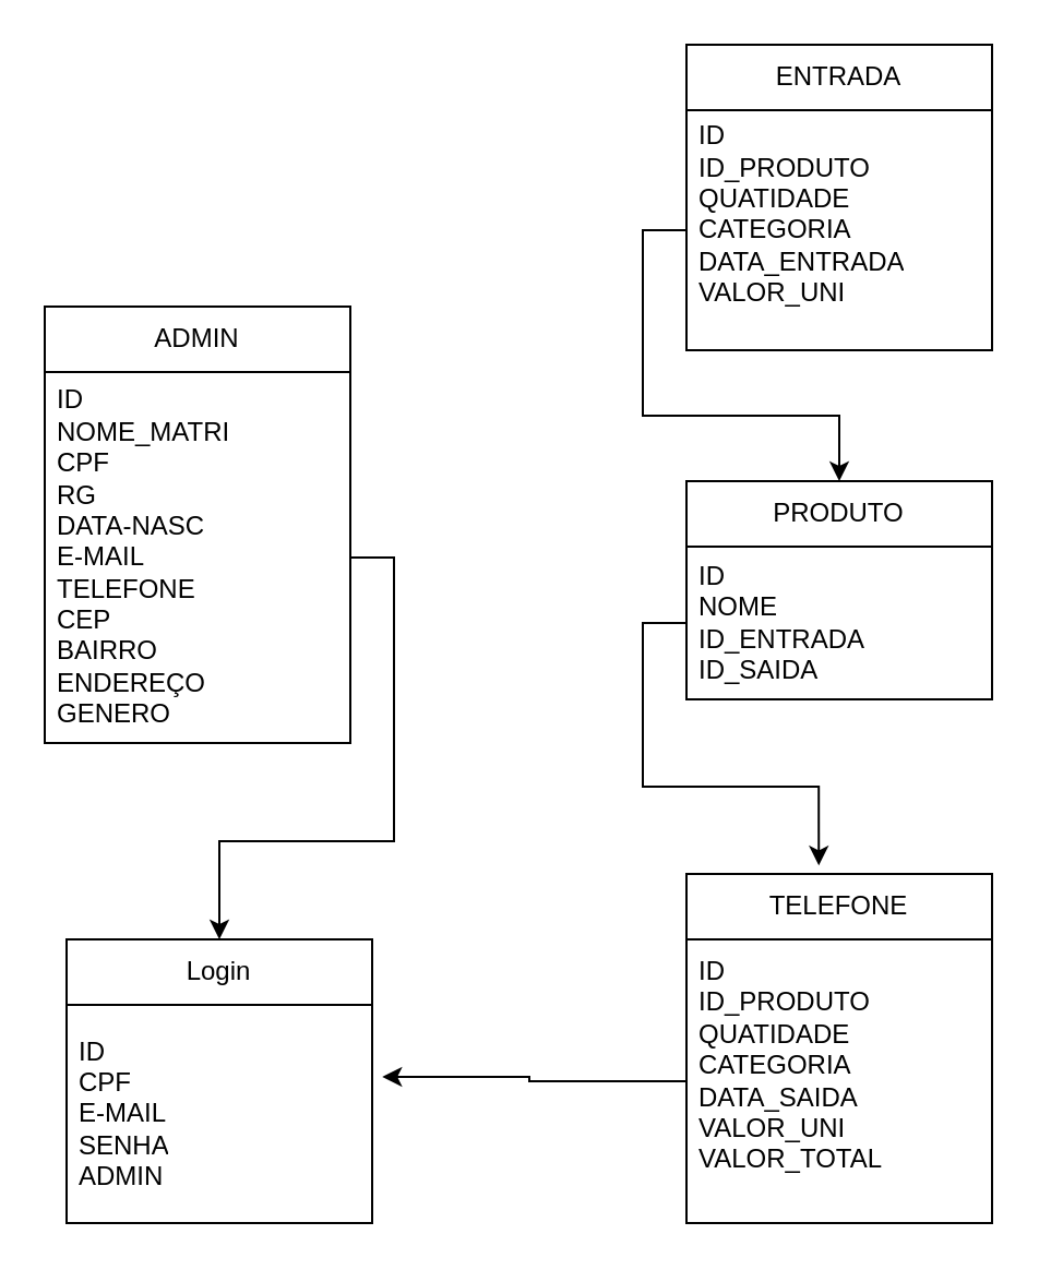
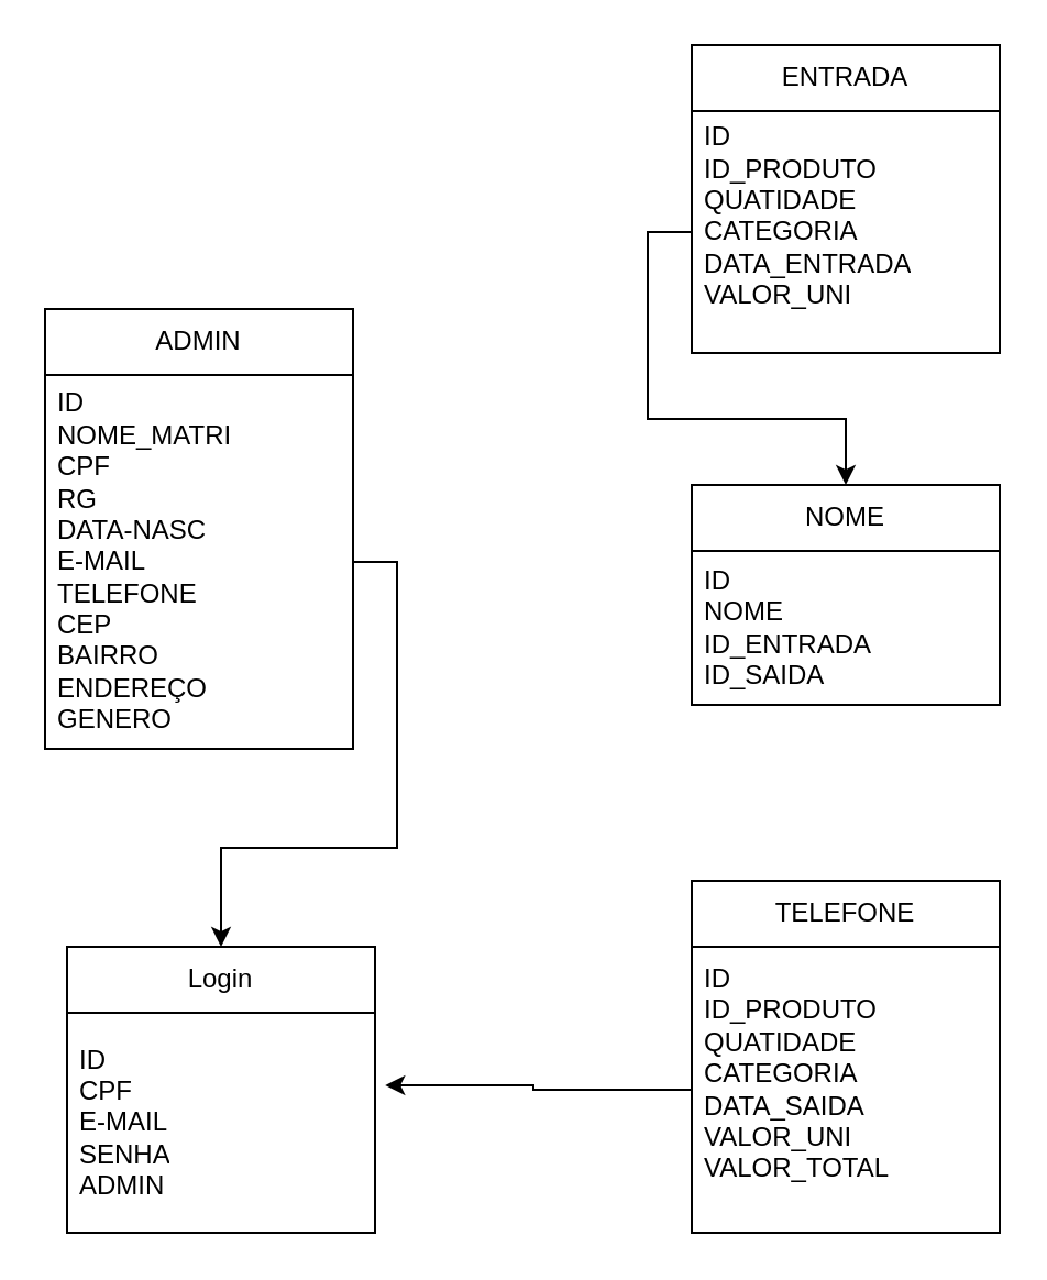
  <mxCell id="0" />
  <mxCell id="1" parent="0" />
  <mxCell id="2" value="Login" style="swimlane;fontStyle=0;childLayout=stackLayout;horizontal=1;startSize=30;horizontalStack=0;resizeParent=1;resizeParentMax=0;resizeLast=0;collapsible=1;marginBottom=0;whiteSpace=wrap;html=1;" vertex="1" parent="1"><mxGeometry x="30" y="430" width="140" height="130" as="geometry" /></mxCell>
  <mxCell id="3" value="ID&lt;div&gt;CPF&lt;/div&gt;&lt;div&gt;E-MAIL&lt;/div&gt;&lt;div&gt;SENHA&lt;/div&gt;&lt;div&gt;ADMIN&lt;/div&gt;" style="text;strokeColor=none;fillColor=none;align=left;verticalAlign=middle;spacingLeft=4;spacingRight=4;overflow=hidden;points=[[0,0.5],[1,0.5]];portConstraint=eastwest;rotatable=0;whiteSpace=wrap;html=1;" vertex="1" parent="2"><mxGeometry y="30" width="140" height="100" as="geometry" /></mxCell>
  <mxCell id="4" value="ADMIN" style="swimlane;fontStyle=0;childLayout=stackLayout;horizontal=1;startSize=30;horizontalStack=0;resizeParent=1;resizeParentMax=0;resizeLast=0;collapsible=1;marginBottom=0;whiteSpace=wrap;html=1;" vertex="1" parent="1"><mxGeometry x="20" y="140" width="140" height="200" as="geometry" /></mxCell>
  <mxCell id="5" value="ID&lt;div&gt;NOME_MATRI&lt;/div&gt;&lt;div&gt;CPF&lt;/div&gt;&lt;div&gt;RG&lt;/div&gt;&lt;div&gt;DATA-NASC&lt;/div&gt;&lt;div&gt;E-MAIL&lt;/div&gt;&lt;div&gt;TELEFONE&lt;/div&gt;&lt;div&gt;CEP&lt;/div&gt;&lt;div&gt;BAIRRO&lt;/div&gt;&lt;div&gt;ENDEREÇO&lt;/div&gt;&lt;div&gt;GENERO&lt;/div&gt;" style="text;strokeColor=none;fillColor=none;align=left;verticalAlign=middle;spacingLeft=4;spacingRight=4;overflow=hidden;points=[[0,0.5],[1,0.5]];portConstraint=eastwest;rotatable=0;whiteSpace=wrap;html=1;" vertex="1" parent="4"><mxGeometry y="30" width="140" height="170" as="geometry" /></mxCell>
  <mxCell id="6" value="ENTRADA" style="swimlane;fontStyle=0;childLayout=stackLayout;horizontal=1;startSize=30;horizontalStack=0;resizeParent=1;resizeParentMax=0;resizeLast=0;collapsible=1;marginBottom=0;whiteSpace=wrap;html=1;" vertex="1" parent="1"><mxGeometry x="314" y="20" width="140" height="140" as="geometry" /></mxCell>
  <mxCell id="7" value="ID&lt;div&gt;ID_PRODUTO&lt;/div&gt;&lt;div&gt;QUATIDADE&lt;/div&gt;&lt;div&gt;CATEGORIA&lt;/div&gt;&lt;div&gt;DATA_ENTRADA&lt;/div&gt;&lt;div&gt;VALOR_UNI&amp;nbsp;&lt;/div&gt;&lt;div&gt;&lt;br&gt;&lt;/div&gt;" style="text;strokeColor=none;fillColor=none;align=left;verticalAlign=middle;spacingLeft=4;spacingRight=4;overflow=hidden;points=[[0,0.5],[1,0.5]];portConstraint=eastwest;rotatable=0;whiteSpace=wrap;html=1;" vertex="1" parent="6"><mxGeometry y="30" width="140" height="110" as="geometry" /></mxCell>
  <mxCell id="8" value="TELEFONE" style="swimlane;fontStyle=0;childLayout=stackLayout;horizontal=1;startSize=30;horizontalStack=0;resizeParent=1;resizeParentMax=0;resizeLast=0;collapsible=1;marginBottom=0;whiteSpace=wrap;html=1;" vertex="1" parent="1"><mxGeometry x="314" y="400" width="140" height="160" as="geometry" /></mxCell>
  <mxCell id="9" value="ID&lt;div&gt;ID_PRODUTO&lt;/div&gt;&lt;div&gt;QUATIDADE&lt;/div&gt;&lt;div&gt;CATEGORIA&lt;/div&gt;&lt;div&gt;DATA_SAIDA&lt;/div&gt;&lt;div&gt;VALOR_UNI&amp;nbsp;&lt;/div&gt;&lt;div&gt;VALOR_TOTAL&lt;/div&gt;&lt;div&gt;&lt;br&gt;&lt;/div&gt;" style="text;strokeColor=none;fillColor=none;align=left;verticalAlign=middle;spacingLeft=4;spacingRight=4;overflow=hidden;points=[[0,0.5],[1,0.5]];portConstraint=eastwest;rotatable=0;whiteSpace=wrap;html=1;" vertex="1" parent="8"><mxGeometry y="30" width="140" height="130" as="geometry" /></mxCell>
- <mxCell id="10" value="PRODUTO" style="swimlane;fontStyle=0;childLayout=stackLayout;horizontal=1;startSize=30;horizontalStack=0;resizeParent=1;resizeParentMax=0;resizeLast=0;collapsible=1;marginBottom=0;whiteSpace=wrap;html=1;" vertex="1" parent="1"><mxGeometry x="314" y="220" width="140" height="100" as="geometry"><mxRectangle x="620" y="70" width="100" height="30" as="alternateBounds" /></mxGeometry></mxCell>
+ <mxCell id="10" value="NOME" style="swimlane;fontStyle=0;childLayout=stackLayout;horizontal=1;startSize=30;horizontalStack=0;resizeParent=1;resizeParentMax=0;resizeLast=0;collapsible=1;marginBottom=0;whiteSpace=wrap;html=1;" vertex="1" parent="1"><mxGeometry x="314" y="220" width="140" height="100" as="geometry"><mxRectangle x="620" y="70" width="100" height="30" as="alternateBounds" /></mxGeometry></mxCell>
  <mxCell id="11" value="ID&lt;div&gt;NOME&lt;/div&gt;&lt;div&gt;ID_ENTRADA&lt;/div&gt;&lt;div&gt;ID_SAIDA&lt;/div&gt;" style="text;strokeColor=none;fillColor=none;align=left;verticalAlign=middle;spacingLeft=4;spacingRight=4;overflow=hidden;points=[[0,0.5],[1,0.5]];portConstraint=eastwest;rotatable=0;whiteSpace=wrap;html=1;" vertex="1" parent="10"><mxGeometry y="30" width="140" height="70" as="geometry" /></mxCell>
  <mxCell id="12" style="edgeStyle=orthogonalEdgeStyle;rounded=0;orthogonalLoop=1;jettySize=auto;html=1;" edge="1" parent="1" source="7" target="10"><mxGeometry relative="1" as="geometry" /></mxCell>
- <mxCell id="13" style="edgeStyle=orthogonalEdgeStyle;rounded=0;orthogonalLoop=1;jettySize=auto;html=1;entryX=0.433;entryY=-0.024;entryDx=0;entryDy=0;entryPerimeter=0;" edge="1" parent="1" source="11" target="8"><mxGeometry relative="1" as="geometry" /></mxCell>
  <mxCell id="14" style="edgeStyle=orthogonalEdgeStyle;rounded=0;orthogonalLoop=1;jettySize=auto;html=1;entryX=1.033;entryY=0.33;entryDx=0;entryDy=0;entryPerimeter=0;" edge="1" parent="1" source="9" target="3"><mxGeometry relative="1" as="geometry" /></mxCell>
  <mxCell id="15" style="edgeStyle=orthogonalEdgeStyle;rounded=0;orthogonalLoop=1;jettySize=auto;html=1;" edge="1" parent="1" source="5" target="2"><mxGeometry relative="1" as="geometry" /></mxCell>
